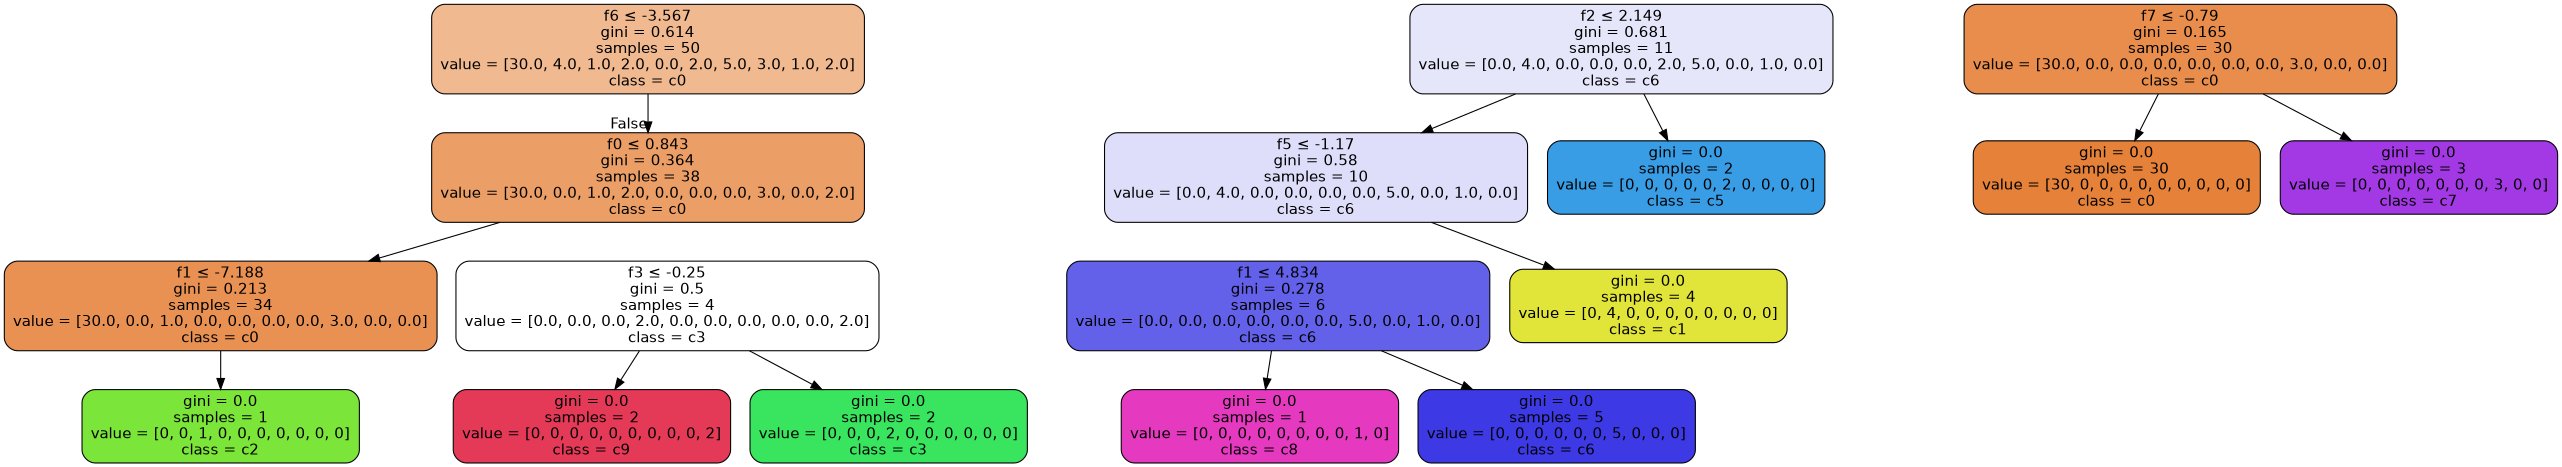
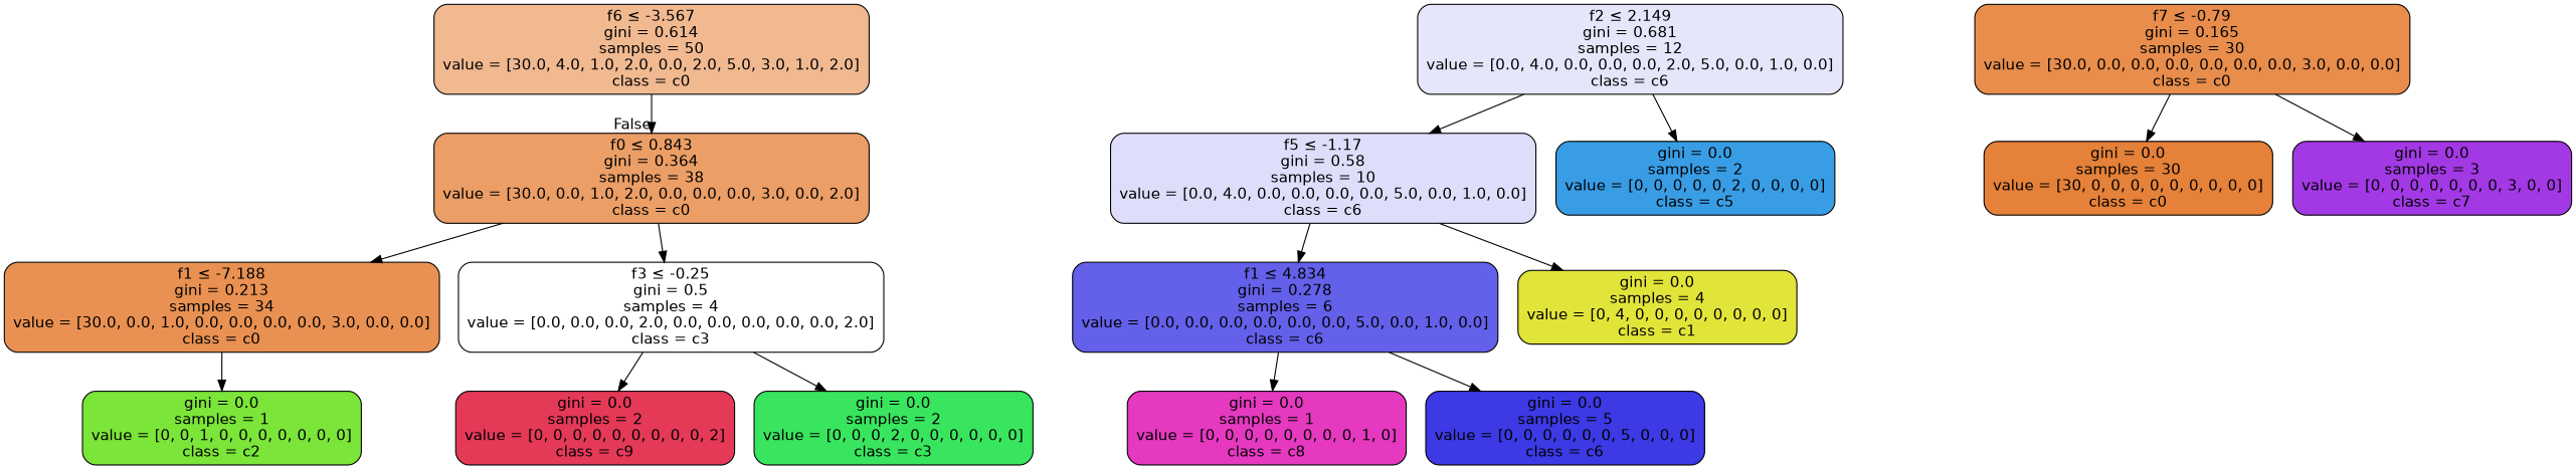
  digraph {
    node [color=black fontname=helvetica shape=box style="filled, rounded"]
    edge [fontname=helvetica]
    n1 [fillcolor="#e581398e" label=<f6 &le; -3.567<br/>gini = 0.614<br/>samples = 50<br/>value = [30.0, 4.0, 1.0, 2.0, 0.0, 2.0, 5.0, 3.0, 1.0, 2.0]<br/>class = c0>]
    n2 [fillcolor="#e58139c5" label=<f0 &le; 0.843<br/>gini = 0.364<br/>samples = 38<br/>value = [30.0, 0.0, 1.0, 2.0, 0.0, 0.0, 0.0, 3.0, 0.0, 2.0]<br/>class = c0>]
-   n3 [fillcolor="#3c39e520" label=<f2 &le; 2.149<br/>gini = 0.681<br/>samples = 11<br/>value = [0.0, 4.0, 0.0, 0.0, 0.0, 2.0, 5.0, 0.0, 1.0, 0.0]<br/>class = c6>]
+   n3 [fillcolor="#3c39e520" label=<f2 &le; 2.149<br/>gini = 0.681<br/>samples = 12<br/>value = [0.0, 4.0, 0.0, 0.0, 0.0, 2.0, 5.0, 0.0, 1.0, 0.0]<br/>class = c6>]
    n4 [fillcolor="#3c39e52b" label=<f5 &le; -1.17<br/>gini = 0.58<br/>samples = 10<br/>value = [0.0, 4.0, 0.0, 0.0, 0.0, 0.0, 5.0, 0.0, 1.0, 0.0]<br/>class = c6>]
    n5 [fillcolor="#399de5ff" label=<gini = 0.0<br/>samples = 2<br/>value = [0, 0, 0, 0, 0, 2, 0, 0, 0, 0]<br/>class = c5>]
    n6 [fillcolor="#e58139de" label=<f1 &le; -7.188<br/>gini = 0.213<br/>samples = 34<br/>value = [30.0, 0.0, 1.0, 0.0, 0.0, 0.0, 0.0, 3.0, 0.0, 0.0]<br/>class = c0>]
    n7 [fillcolor="#39e55e00" label=<f3 &le; -0.25<br/>gini = 0.5<br/>samples = 4<br/>value = [0.0, 0.0, 0.0, 2.0, 0.0, 0.0, 0.0, 0.0, 0.0, 2.0]<br/>class = c3>]
    n8 [fillcolor="#3c39e5cc" label=<f1 &le; 4.834<br/>gini = 0.278<br/>samples = 6<br/>value = [0.0, 0.0, 0.0, 0.0, 0.0, 0.0, 5.0, 0.0, 1.0, 0.0]<br/>class = c6>]
    n9 [fillcolor="#e2e539ff" label=<gini = 0.0<br/>samples = 4<br/>value = [0, 4, 0, 0, 0, 0, 0, 0, 0, 0]<br/>class = c1>]
    n10 [fillcolor="#e539c0ff" label=<gini = 0.0<br/>samples = 1<br/>value = [0, 0, 0, 0, 0, 0, 0, 0, 1, 0]<br/>class = c8>]
    n11 [fillcolor="#3c39e5ff" label=<gini = 0.0<br/>samples = 5<br/>value = [0, 0, 0, 0, 0, 0, 5, 0, 0, 0]<br/>class = c6>]
    n12 [fillcolor="#7be539ff" label=<gini = 0.0<br/>samples = 1<br/>value = [0, 0, 1, 0, 0, 0, 0, 0, 0, 0]<br/>class = c2>]
    n13 [fillcolor="#e53958ff" label=<gini = 0.0<br/>samples = 2<br/>value = [0, 0, 0, 0, 0, 0, 0, 0, 0, 2]<br/>class = c9>]
    n14 [fillcolor="#39e55eff" label=<gini = 0.0<br/>samples = 2<br/>value = [0, 0, 0, 2, 0, 0, 0, 0, 0, 0]<br/>class = c3>]
    n15 [fillcolor="#e58139e6" label=<f7 &le; -0.79<br/>gini = 0.165<br/>samples = 30<br/>value = [30.0, 0.0, 0.0, 0.0, 0.0, 0.0, 0.0, 3.0, 0.0, 0.0]<br/>class = c0>]
    n16 [fillcolor="#e58139ff" label=<gini = 0.0<br/>samples = 30<br/>value = [30, 0, 0, 0, 0, 0, 0, 0, 0, 0]<br/>class = c0>]
    n17 [fillcolor="#a339e5ff" label=<gini = 0.0<br/>samples = 3<br/>value = [0, 0, 0, 0, 0, 0, 0, 3, 0, 0]<br/>class = c7>]
    n1 -> n2 [headlabel=False labelangle=-45 labeldistance=2.5]
    n2 -> n6
+   n2 -> n7
    n3 -> n4
    n3 -> n5
+   n4 -> n8
    n4 -> n9
    n6 -> n12
    n7 -> n13
    n7 -> n14
    n8 -> n10
    n8 -> n11
    n15 -> n16
    n15 -> n17
  }
